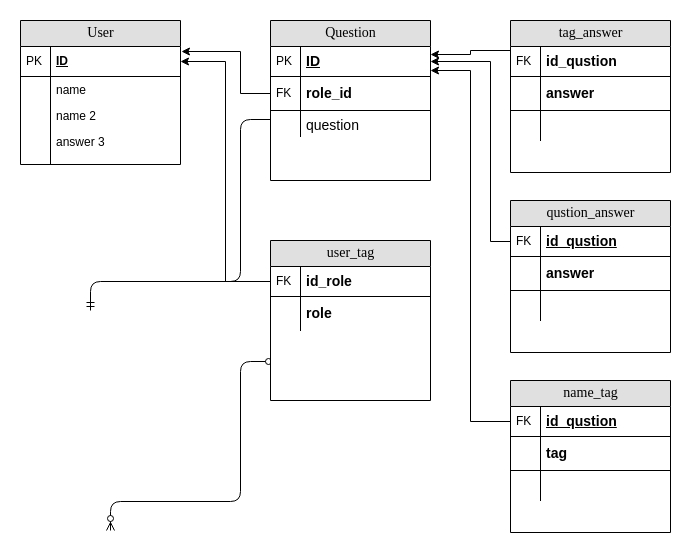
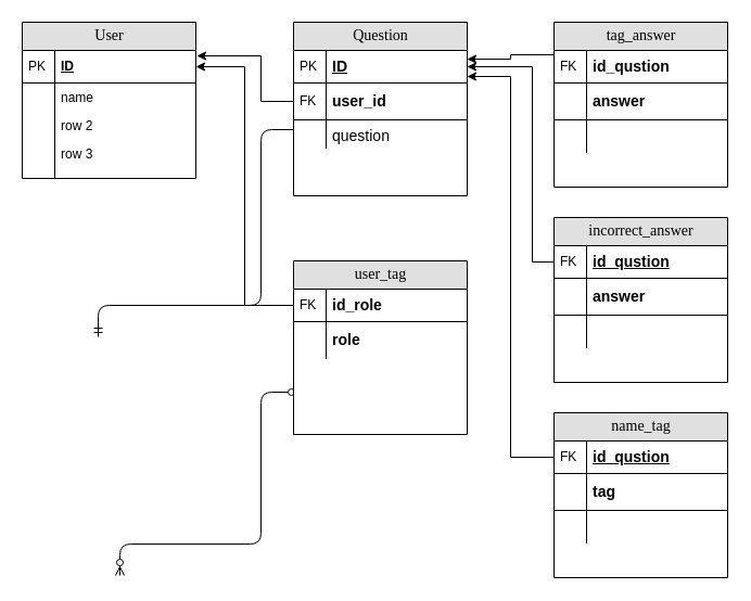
  <mxCell id="0" />
  <mxCell id="1" parent="0" />
  <mxCell id="2" value="" style="edgeStyle=orthogonalEdgeStyle;html=1;endArrow=ERoneToMany;startArrow=ERmandOne;labelBackgroundColor=none;fontFamily=Verdana;fontSize=14;entryX=0;entryY=0.5;exitX=0;exitY=0.5;" parent="1" edge="1"><mxGeometry width="100" height="100" relative="1" as="geometry"><mxPoint x="90" y="310" as="sourcePoint" /><mxPoint x="280" y="119" as="targetPoint" /><Array as="points"><mxPoint x="240" y="281" /><mxPoint x="240" y="119" /></Array></mxGeometry></mxCell>
  <mxCell id="3" value="" style="edgeStyle=orthogonalEdgeStyle;html=1;endArrow=ERzeroToMany;endFill=1;startArrow=ERzeroToMany;labelBackgroundColor=none;fontFamily=Verdana;fontSize=14;entryX=0;entryY=0.5;exitX=0;exitY=0.5;" parent="1" edge="1"><mxGeometry width="100" height="100" relative="1" as="geometry"><mxPoint x="110" y="530" as="sourcePoint" /><mxPoint x="280" y="361" as="targetPoint" /><Array as="points"><mxPoint x="240" y="501" /><mxPoint x="240" y="361" /></Array></mxGeometry></mxCell>
  <mxCell id="4" value="User" style="swimlane;html=1;fontStyle=0;childLayout=stackLayout;horizontal=1;startSize=26;fillColor=#e0e0e0;horizontalStack=0;resizeParent=1;resizeLast=0;collapsible=1;marginBottom=0;swimlaneFillColor=#ffffff;align=center;rounded=0;shadow=0;comic=0;labelBackgroundColor=none;strokeWidth=1;fontFamily=Verdana;fontSize=14" parent="1" vertex="1"><mxGeometry x="20" y="20" width="160" height="144" as="geometry" /></mxCell>
  <mxCell id="5" value="ID" style="shape=partialRectangle;top=0;left=0;right=0;bottom=1;html=1;align=left;verticalAlign=middle;fillColor=none;spacingLeft=34;spacingRight=4;whiteSpace=wrap;overflow=hidden;rotatable=0;points=[[0,0.5],[1,0.5]];portConstraint=eastwest;dropTarget=0;fontStyle=5;" parent="4" vertex="1"><mxGeometry y="26" width="160" height="30" as="geometry" /></mxCell>
  <mxCell id="6" value="PK" style="shape=partialRectangle;top=0;left=0;bottom=0;html=1;fillColor=none;align=left;verticalAlign=middle;spacingLeft=4;spacingRight=4;whiteSpace=wrap;overflow=hidden;rotatable=0;points=[];portConstraint=eastwest;part=1;" parent="5" vertex="1" connectable="0"><mxGeometry width="30" height="30" as="geometry" /></mxCell>
  <mxCell id="7" value="name" style="shape=partialRectangle;top=0;left=0;right=0;bottom=0;html=1;align=left;verticalAlign=top;fillColor=none;spacingLeft=34;spacingRight=4;whiteSpace=wrap;overflow=hidden;rotatable=0;points=[[0,0.5],[1,0.5]];portConstraint=eastwest;dropTarget=0;" parent="4" vertex="1"><mxGeometry y="56" width="160" height="26" as="geometry" /></mxCell>
  <mxCell id="8" value="" style="shape=partialRectangle;top=0;left=0;bottom=0;html=1;fillColor=none;align=left;verticalAlign=top;spacingLeft=4;spacingRight=4;whiteSpace=wrap;overflow=hidden;rotatable=0;points=[];portConstraint=eastwest;part=1;" parent="7" vertex="1" connectable="0"><mxGeometry width="30" height="26" as="geometry" /></mxCell>
- <mxCell id="9" value="name 2" style="shape=partialRectangle;top=0;left=0;right=0;bottom=0;html=1;align=left;verticalAlign=top;fillColor=none;spacingLeft=34;spacingRight=4;whiteSpace=wrap;overflow=hidden;rotatable=0;points=[[0,0.5],[1,0.5]];portConstraint=eastwest;dropTarget=0;" parent="4" vertex="1"><mxGeometry y="82" width="160" height="26" as="geometry" /></mxCell>
+ <mxCell id="9" value="row 2" style="shape=partialRectangle;top=0;left=0;right=0;bottom=0;html=1;align=left;verticalAlign=top;fillColor=none;spacingLeft=34;spacingRight=4;whiteSpace=wrap;overflow=hidden;rotatable=0;points=[[0,0.5],[1,0.5]];portConstraint=eastwest;dropTarget=0;" parent="4" vertex="1"><mxGeometry y="82" width="160" height="26" as="geometry" /></mxCell>
  <mxCell id="10" value="" style="shape=partialRectangle;top=0;left=0;bottom=0;html=1;fillColor=none;align=left;verticalAlign=top;spacingLeft=4;spacingRight=4;whiteSpace=wrap;overflow=hidden;rotatable=0;points=[];portConstraint=eastwest;part=1;" parent="9" vertex="1" connectable="0"><mxGeometry width="30" height="26" as="geometry" /></mxCell>
- <mxCell id="11" value="answer 3" style="shape=partialRectangle;top=0;left=0;right=0;bottom=0;html=1;align=left;verticalAlign=top;fillColor=none;spacingLeft=34;spacingRight=4;whiteSpace=wrap;overflow=hidden;rotatable=0;points=[[0,0.5],[1,0.5]];portConstraint=eastwest;dropTarget=0;" parent="4" vertex="1"><mxGeometry y="108" width="160" height="26" as="geometry" /></mxCell>
+ <mxCell id="11" value="row 3" style="shape=partialRectangle;top=0;left=0;right=0;bottom=0;html=1;align=left;verticalAlign=top;fillColor=none;spacingLeft=34;spacingRight=4;whiteSpace=wrap;overflow=hidden;rotatable=0;points=[[0,0.5],[1,0.5]];portConstraint=eastwest;dropTarget=0;" parent="4" vertex="1"><mxGeometry y="108" width="160" height="26" as="geometry" /></mxCell>
  <mxCell id="12" value="" style="shape=partialRectangle;top=0;left=0;bottom=0;html=1;fillColor=none;align=left;verticalAlign=top;spacingLeft=4;spacingRight=4;whiteSpace=wrap;overflow=hidden;rotatable=0;points=[];portConstraint=eastwest;part=1;" parent="11" vertex="1" connectable="0"><mxGeometry width="30" height="26" as="geometry" /></mxCell>
  <mxCell id="13" value="" style="shape=partialRectangle;top=0;left=0;right=0;bottom=0;html=1;align=left;verticalAlign=top;fillColor=none;spacingLeft=34;spacingRight=4;whiteSpace=wrap;overflow=hidden;rotatable=0;points=[[0,0.5],[1,0.5]];portConstraint=eastwest;dropTarget=0;" parent="4" vertex="1"><mxGeometry y="134" width="160" height="10" as="geometry" /></mxCell>
  <mxCell id="14" value="" style="shape=partialRectangle;top=0;left=0;bottom=0;html=1;fillColor=none;align=left;verticalAlign=top;spacingLeft=4;spacingRight=4;whiteSpace=wrap;overflow=hidden;rotatable=0;points=[];portConstraint=eastwest;part=1;" parent="13" vertex="1" connectable="0"><mxGeometry width="30" height="10" as="geometry" /></mxCell>
  <mxCell id="15" value="Question" style="swimlane;html=1;fontStyle=0;childLayout=stackLayout;horizontal=1;startSize=26;fillColor=#e0e0e0;horizontalStack=0;resizeParent=1;resizeLast=0;collapsible=1;marginBottom=0;swimlaneFillColor=#ffffff;align=center;rounded=0;shadow=0;comic=0;labelBackgroundColor=none;strokeWidth=1;fontFamily=Verdana;fontSize=14" vertex="1" parent="1"><mxGeometry x="270" y="20" width="160" height="160" as="geometry" /></mxCell>
  <mxCell id="16" value="ID" style="shape=partialRectangle;top=0;left=0;right=0;bottom=1;html=1;align=left;verticalAlign=middle;fillColor=none;spacingLeft=34;spacingRight=4;whiteSpace=wrap;overflow=hidden;rotatable=0;points=[[0,0.5],[1,0.5]];portConstraint=eastwest;dropTarget=0;fontStyle=5;fontSize=14;" vertex="1" parent="15"><mxGeometry y="26" width="160" height="30" as="geometry" /></mxCell>
  <mxCell id="17" value="PK" style="shape=partialRectangle;top=0;left=0;bottom=0;html=1;fillColor=none;align=left;verticalAlign=middle;spacingLeft=4;spacingRight=4;whiteSpace=wrap;overflow=hidden;rotatable=0;points=[];portConstraint=eastwest;part=1;" vertex="1" connectable="0" parent="16"><mxGeometry width="30" height="30" as="geometry" /></mxCell>
- <mxCell id="18" value="role_id" style="shape=partialRectangle;top=0;left=0;right=0;bottom=1;html=1;align=left;verticalAlign=middle;spacingLeft=34;spacingRight=4;whiteSpace=wrap;overflow=hidden;rotatable=0;points=[[0,0.5],[1,0.5]];portConstraint=eastwest;dropTarget=0;fontStyle=1;strokeColor=default;fillColor=none;fontSize=14;" vertex="1" parent="15"><mxGeometry y="56" width="160" height="34" as="geometry" /></mxCell>
+ <mxCell id="18" value="user_id" style="shape=partialRectangle;top=0;left=0;right=0;bottom=1;html=1;align=left;verticalAlign=middle;spacingLeft=34;spacingRight=4;whiteSpace=wrap;overflow=hidden;rotatable=0;points=[[0,0.5],[1,0.5]];portConstraint=eastwest;dropTarget=0;fontStyle=1;strokeColor=default;fillColor=none;fontSize=14;" vertex="1" parent="15"><mxGeometry y="56" width="160" height="34" as="geometry" /></mxCell>
  <mxCell id="19" value="FK" style="shape=partialRectangle;top=0;left=0;bottom=0;html=1;fillColor=none;align=left;verticalAlign=middle;spacingLeft=4;spacingRight=4;whiteSpace=wrap;overflow=hidden;rotatable=0;points=[];portConstraint=eastwest;part=1;" vertex="1" connectable="0" parent="18"><mxGeometry width="30" height="34" as="geometry" /></mxCell>
  <mxCell id="20" value="question" style="shape=partialRectangle;top=0;left=0;right=0;bottom=0;html=1;align=left;verticalAlign=top;fillColor=none;spacingLeft=34;spacingRight=4;whiteSpace=wrap;overflow=hidden;rotatable=0;points=[[0,0.5],[1,0.5]];portConstraint=eastwest;dropTarget=0;fontSize=14;" vertex="1" parent="15"><mxGeometry y="90" width="160" height="26" as="geometry" /></mxCell>
  <mxCell id="21" value="" style="shape=partialRectangle;top=0;left=0;bottom=0;html=1;fillColor=none;align=left;verticalAlign=top;spacingLeft=4;spacingRight=4;whiteSpace=wrap;overflow=hidden;rotatable=0;points=[];portConstraint=eastwest;part=1;" vertex="1" connectable="0" parent="20"><mxGeometry width="30" height="26" as="geometry" /></mxCell>
  <mxCell id="22" value="tag_answer" style="swimlane;html=1;fontStyle=0;childLayout=stackLayout;horizontal=1;startSize=26;fillColor=#e0e0e0;horizontalStack=0;resizeParent=1;resizeLast=0;collapsible=1;marginBottom=0;swimlaneFillColor=#ffffff;align=center;rounded=0;shadow=0;comic=0;labelBackgroundColor=none;strokeWidth=1;fontFamily=Verdana;fontSize=14" vertex="1" parent="1"><mxGeometry x="510" y="20" width="160" height="152" as="geometry" /></mxCell>
  <mxCell id="23" value="id_qustion" style="shape=partialRectangle;top=0;left=0;right=0;bottom=1;html=1;align=left;verticalAlign=middle;fillColor=none;spacingLeft=34;spacingRight=4;whiteSpace=wrap;overflow=hidden;rotatable=0;points=[[0,0.5],[1,0.5]];portConstraint=eastwest;dropTarget=0;fontStyle=1;fontSize=14;" vertex="1" parent="22"><mxGeometry y="26" width="160" height="30" as="geometry" /></mxCell>
  <mxCell id="24" value="FK" style="shape=partialRectangle;top=0;left=0;bottom=0;html=1;fillColor=none;align=left;verticalAlign=middle;spacingLeft=4;spacingRight=4;whiteSpace=wrap;overflow=hidden;rotatable=0;points=[];portConstraint=eastwest;part=1;" vertex="1" connectable="0" parent="23"><mxGeometry width="30" height="30" as="geometry" /></mxCell>
  <mxCell id="25" value="answer" style="shape=partialRectangle;top=0;left=0;right=0;bottom=1;html=1;align=left;verticalAlign=middle;spacingLeft=34;spacingRight=4;whiteSpace=wrap;overflow=hidden;rotatable=0;points=[[0,0.5],[1,0.5]];portConstraint=eastwest;dropTarget=0;fontStyle=1;strokeColor=default;fillColor=none;fontSize=14;" vertex="1" parent="22"><mxGeometry y="56" width="160" height="34" as="geometry" /></mxCell>
  <mxCell id="26" value="" style="shape=partialRectangle;top=0;left=0;bottom=0;html=1;fillColor=none;align=left;verticalAlign=middle;spacingLeft=4;spacingRight=4;whiteSpace=wrap;overflow=hidden;rotatable=0;points=[];portConstraint=eastwest;part=1;" vertex="1" connectable="0" parent="25"><mxGeometry width="30" height="34" as="geometry" /></mxCell>
  <mxCell id="27" value="" style="shape=partialRectangle;top=0;left=0;right=0;bottom=0;html=1;align=left;verticalAlign=top;fillColor=none;spacingLeft=34;spacingRight=4;whiteSpace=wrap;overflow=hidden;rotatable=0;points=[[0,0.5],[1,0.5]];portConstraint=eastwest;dropTarget=0;strokeColor=#000000;" vertex="1" parent="22"><mxGeometry y="90" width="160" height="30" as="geometry" /></mxCell>
  <mxCell id="28" value="" style="shape=partialRectangle;top=0;left=0;bottom=0;html=1;fillColor=none;align=left;verticalAlign=top;spacingLeft=4;spacingRight=4;whiteSpace=wrap;overflow=hidden;rotatable=0;points=[];portConstraint=eastwest;part=1;" vertex="1" connectable="0" parent="27"><mxGeometry width="30" height="30.0" as="geometry" /></mxCell>
- <mxCell id="29" value="qustion_answer" style="swimlane;html=1;fontStyle=0;childLayout=stackLayout;horizontal=1;startSize=26;fillColor=#e0e0e0;horizontalStack=0;resizeParent=1;resizeLast=0;collapsible=1;marginBottom=0;swimlaneFillColor=#ffffff;align=center;rounded=0;shadow=0;comic=0;labelBackgroundColor=none;strokeWidth=1;fontFamily=Verdana;fontSize=14" vertex="1" parent="1"><mxGeometry x="510" y="200" width="160" height="152" as="geometry" /></mxCell>
+ <mxCell id="29" value="incorrect_answer" style="swimlane;html=1;fontStyle=0;childLayout=stackLayout;horizontal=1;startSize=26;fillColor=#e0e0e0;horizontalStack=0;resizeParent=1;resizeLast=0;collapsible=1;marginBottom=0;swimlaneFillColor=#ffffff;align=center;rounded=0;shadow=0;comic=0;labelBackgroundColor=none;strokeWidth=1;fontFamily=Verdana;fontSize=14" vertex="1" parent="1"><mxGeometry x="510" y="200" width="160" height="152" as="geometry" /></mxCell>
  <mxCell id="30" value="id_qustion" style="shape=partialRectangle;top=0;left=0;right=0;bottom=1;html=1;align=left;verticalAlign=middle;fillColor=none;spacingLeft=34;spacingRight=4;whiteSpace=wrap;overflow=hidden;rotatable=0;points=[[0,0.5],[1,0.5]];portConstraint=eastwest;dropTarget=0;fontStyle=5;fontSize=14;" vertex="1" parent="29"><mxGeometry y="26" width="160" height="30" as="geometry" /></mxCell>
  <mxCell id="31" value="FK" style="shape=partialRectangle;top=0;left=0;bottom=0;html=1;fillColor=none;align=left;verticalAlign=middle;spacingLeft=4;spacingRight=4;whiteSpace=wrap;overflow=hidden;rotatable=0;points=[];portConstraint=eastwest;part=1;" vertex="1" connectable="0" parent="30"><mxGeometry width="30" height="30" as="geometry" /></mxCell>
  <mxCell id="32" value="answer" style="shape=partialRectangle;top=0;left=0;right=0;bottom=1;html=1;align=left;verticalAlign=middle;spacingLeft=34;spacingRight=4;whiteSpace=wrap;overflow=hidden;rotatable=0;points=[[0,0.5],[1,0.5]];portConstraint=eastwest;dropTarget=0;fontStyle=1;strokeColor=default;fillColor=none;fontSize=14;" vertex="1" parent="29"><mxGeometry y="56" width="160" height="34" as="geometry" /></mxCell>
  <mxCell id="33" value="" style="shape=partialRectangle;top=0;left=0;bottom=0;html=1;fillColor=none;align=left;verticalAlign=middle;spacingLeft=4;spacingRight=4;whiteSpace=wrap;overflow=hidden;rotatable=0;points=[];portConstraint=eastwest;part=1;" vertex="1" connectable="0" parent="32"><mxGeometry width="30" height="34" as="geometry" /></mxCell>
  <mxCell id="34" value="" style="shape=partialRectangle;top=0;left=0;right=0;bottom=0;html=1;align=left;verticalAlign=top;fillColor=none;spacingLeft=34;spacingRight=4;whiteSpace=wrap;overflow=hidden;rotatable=0;points=[[0,0.5],[1,0.5]];portConstraint=eastwest;dropTarget=0;strokeColor=#000000;" vertex="1" parent="29"><mxGeometry y="90" width="160" height="30" as="geometry" /></mxCell>
  <mxCell id="35" value="" style="shape=partialRectangle;top=0;left=0;bottom=0;html=1;fillColor=none;align=left;verticalAlign=top;spacingLeft=4;spacingRight=4;whiteSpace=wrap;overflow=hidden;rotatable=0;points=[];portConstraint=eastwest;part=1;" vertex="1" connectable="0" parent="34"><mxGeometry width="30" height="30.0" as="geometry" /></mxCell>
  <mxCell id="36" style="edgeStyle=orthogonalEdgeStyle;rounded=0;orthogonalLoop=1;jettySize=auto;html=1;exitX=0;exitY=0.5;exitDx=0;exitDy=0;entryX=1;entryY=0.267;entryDx=0;entryDy=0;entryPerimeter=0;" edge="1" parent="1" source="23" target="16"><mxGeometry relative="1" as="geometry"><Array as="points"><mxPoint x="510" y="50" /><mxPoint x="470" y="50" /><mxPoint x="470" y="54" /></Array></mxGeometry></mxCell>
  <mxCell id="37" style="edgeStyle=orthogonalEdgeStyle;rounded=0;orthogonalLoop=1;jettySize=auto;html=1;exitX=0;exitY=0.5;exitDx=0;exitDy=0;entryX=1;entryY=0.5;entryDx=0;entryDy=0;" edge="1" parent="1" source="30" target="16"><mxGeometry relative="1" as="geometry"><mxPoint x="470" y="60" as="targetPoint" /><Array as="points"><mxPoint x="490" y="241" /><mxPoint x="490" y="61" /></Array></mxGeometry></mxCell>
  <mxCell id="38" value="user_tag" style="swimlane;html=1;fontStyle=0;childLayout=stackLayout;horizontal=1;startSize=26;fillColor=#e0e0e0;horizontalStack=0;resizeParent=1;resizeLast=0;collapsible=1;marginBottom=0;swimlaneFillColor=#ffffff;align=center;rounded=0;shadow=0;comic=0;labelBackgroundColor=none;strokeWidth=1;fontFamily=Verdana;fontSize=14" vertex="1" parent="1"><mxGeometry x="270" y="240" width="160" height="160" as="geometry" /></mxCell>
  <mxCell id="39" value="id_role" style="shape=partialRectangle;top=0;left=0;right=0;bottom=1;html=1;align=left;verticalAlign=middle;fillColor=none;spacingLeft=34;spacingRight=4;whiteSpace=wrap;overflow=hidden;rotatable=0;points=[[0,0.5],[1,0.5]];portConstraint=eastwest;dropTarget=0;fontStyle=1;fontSize=14;" vertex="1" parent="38"><mxGeometry y="26" width="160" height="30" as="geometry" /></mxCell>
  <mxCell id="40" value="FK" style="shape=partialRectangle;top=0;left=0;bottom=0;html=1;fillColor=none;align=left;verticalAlign=middle;spacingLeft=4;spacingRight=4;whiteSpace=wrap;overflow=hidden;rotatable=0;points=[];portConstraint=eastwest;part=1;" vertex="1" connectable="0" parent="39"><mxGeometry width="30" height="30" as="geometry" /></mxCell>
  <mxCell id="41" value="role" style="shape=partialRectangle;top=0;left=0;right=0;bottom=0;html=1;align=left;verticalAlign=middle;spacingLeft=34;spacingRight=4;whiteSpace=wrap;overflow=hidden;rotatable=0;points=[[0,0.5],[1,0.5]];portConstraint=eastwest;dropTarget=0;fontStyle=1;strokeColor=default;fillColor=none;fontSize=14;" vertex="1" parent="38"><mxGeometry y="56" width="160" height="34" as="geometry" /></mxCell>
  <mxCell id="42" value="" style="shape=partialRectangle;top=0;left=0;bottom=0;html=1;fillColor=none;align=left;verticalAlign=middle;spacingLeft=4;spacingRight=4;whiteSpace=wrap;overflow=hidden;rotatable=0;points=[];portConstraint=eastwest;part=1;" vertex="1" connectable="0" parent="41"><mxGeometry width="30" height="34" as="geometry" /></mxCell>
  <mxCell id="43" style="edgeStyle=orthogonalEdgeStyle;rounded=0;orthogonalLoop=1;jettySize=auto;html=1;exitX=0;exitY=0.5;exitDx=0;exitDy=0;entryX=1;entryY=0.5;entryDx=0;entryDy=0;" edge="1" parent="1" source="39" target="5"><mxGeometry relative="1" as="geometry"><mxPoint x="200" y="230" as="targetPoint" /></mxGeometry></mxCell>
  <mxCell id="44" style="edgeStyle=orthogonalEdgeStyle;rounded=0;orthogonalLoop=1;jettySize=auto;html=1;exitX=0;exitY=0.5;exitDx=0;exitDy=0;entryX=1.006;entryY=0.167;entryDx=0;entryDy=0;entryPerimeter=0;" edge="1" parent="1" source="18" target="5"><mxGeometry relative="1" as="geometry"><Array as="points"><mxPoint x="240" y="93" /><mxPoint x="240" y="51" /></Array></mxGeometry></mxCell>
  <mxCell id="45" value="name_tag" style="swimlane;html=1;fontStyle=0;childLayout=stackLayout;horizontal=1;startSize=26;fillColor=#e0e0e0;horizontalStack=0;resizeParent=1;resizeLast=0;collapsible=1;marginBottom=0;swimlaneFillColor=#ffffff;align=center;rounded=0;shadow=0;comic=0;labelBackgroundColor=none;strokeWidth=1;fontFamily=Verdana;fontSize=14" vertex="1" parent="1"><mxGeometry x="510" y="380" width="160" height="152" as="geometry" /></mxCell>
  <mxCell id="46" value="id_qustion" style="shape=partialRectangle;top=0;left=0;right=0;bottom=1;html=1;align=left;verticalAlign=middle;fillColor=none;spacingLeft=34;spacingRight=4;whiteSpace=wrap;overflow=hidden;rotatable=0;points=[[0,0.5],[1,0.5]];portConstraint=eastwest;dropTarget=0;fontStyle=5;fontSize=14;" vertex="1" parent="45"><mxGeometry y="26" width="160" height="30" as="geometry" /></mxCell>
  <mxCell id="47" value="FK" style="shape=partialRectangle;top=0;left=0;bottom=0;html=1;fillColor=none;align=left;verticalAlign=middle;spacingLeft=4;spacingRight=4;whiteSpace=wrap;overflow=hidden;rotatable=0;points=[];portConstraint=eastwest;part=1;" vertex="1" connectable="0" parent="46"><mxGeometry width="30" height="30" as="geometry" /></mxCell>
  <mxCell id="48" value="tag" style="shape=partialRectangle;top=0;left=0;right=0;bottom=1;html=1;align=left;verticalAlign=middle;spacingLeft=34;spacingRight=4;whiteSpace=wrap;overflow=hidden;rotatable=0;points=[[0,0.5],[1,0.5]];portConstraint=eastwest;dropTarget=0;fontStyle=1;strokeColor=default;fillColor=none;fontSize=14;" vertex="1" parent="45"><mxGeometry y="56" width="160" height="34" as="geometry" /></mxCell>
  <mxCell id="49" value="" style="shape=partialRectangle;top=0;left=0;bottom=0;html=1;fillColor=none;align=left;verticalAlign=middle;spacingLeft=4;spacingRight=4;whiteSpace=wrap;overflow=hidden;rotatable=0;points=[];portConstraint=eastwest;part=1;" vertex="1" connectable="0" parent="48"><mxGeometry width="30" height="34" as="geometry" /></mxCell>
  <mxCell id="50" value="" style="shape=partialRectangle;top=0;left=0;right=0;bottom=0;html=1;align=left;verticalAlign=top;fillColor=none;spacingLeft=34;spacingRight=4;whiteSpace=wrap;overflow=hidden;rotatable=0;points=[[0,0.5],[1,0.5]];portConstraint=eastwest;dropTarget=0;strokeColor=#000000;" vertex="1" parent="45"><mxGeometry y="90" width="160" height="30" as="geometry" /></mxCell>
  <mxCell id="51" value="" style="shape=partialRectangle;top=0;left=0;bottom=0;html=1;fillColor=none;align=left;verticalAlign=top;spacingLeft=4;spacingRight=4;whiteSpace=wrap;overflow=hidden;rotatable=0;points=[];portConstraint=eastwest;part=1;" vertex="1" connectable="0" parent="50"><mxGeometry width="30" height="30.0" as="geometry" /></mxCell>
  <mxCell id="52" style="edgeStyle=orthogonalEdgeStyle;rounded=0;orthogonalLoop=1;jettySize=auto;html=1;exitX=0;exitY=0.5;exitDx=0;exitDy=0;" edge="1" parent="1" source="46"><mxGeometry relative="1" as="geometry"><mxPoint x="430" y="70" as="targetPoint" /><Array as="points"><mxPoint x="470" y="421" /><mxPoint x="470" y="70" /><mxPoint x="430" y="70" /></Array></mxGeometry></mxCell>
